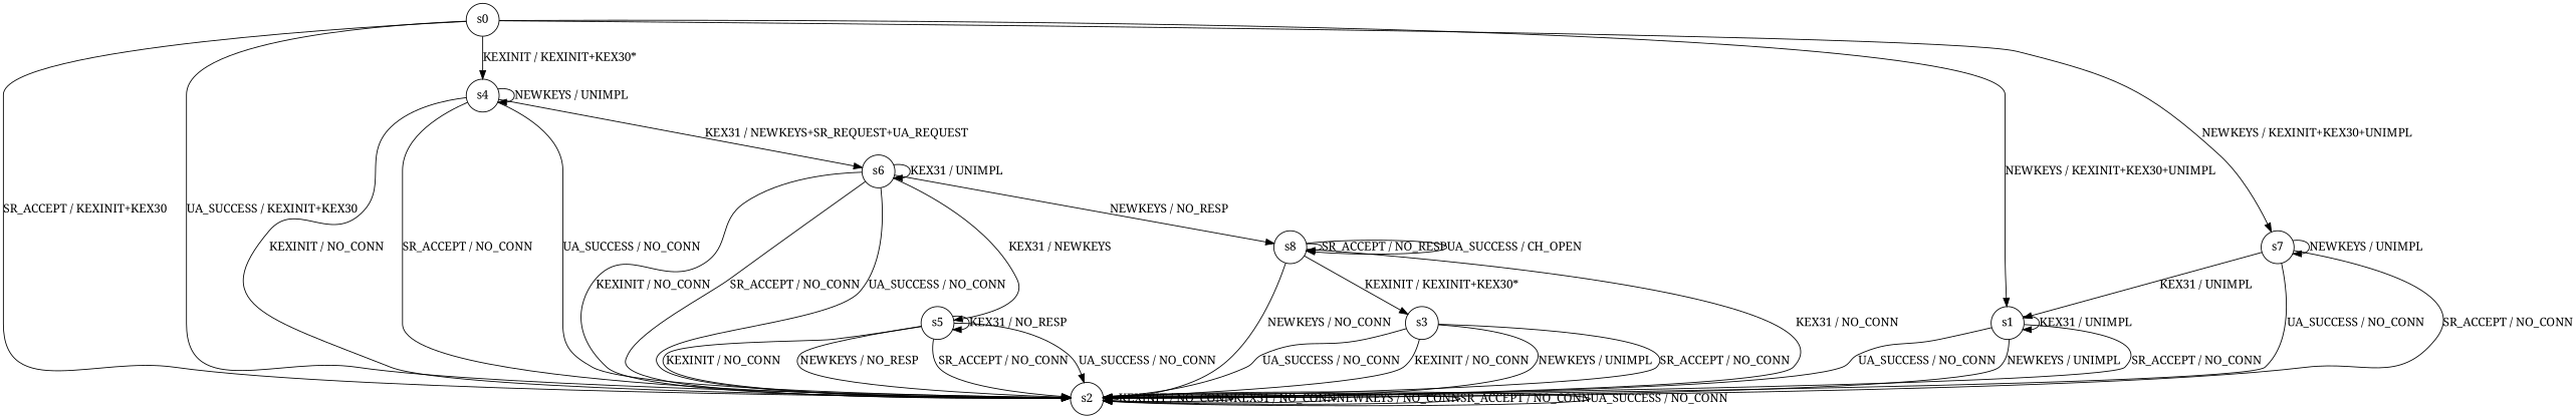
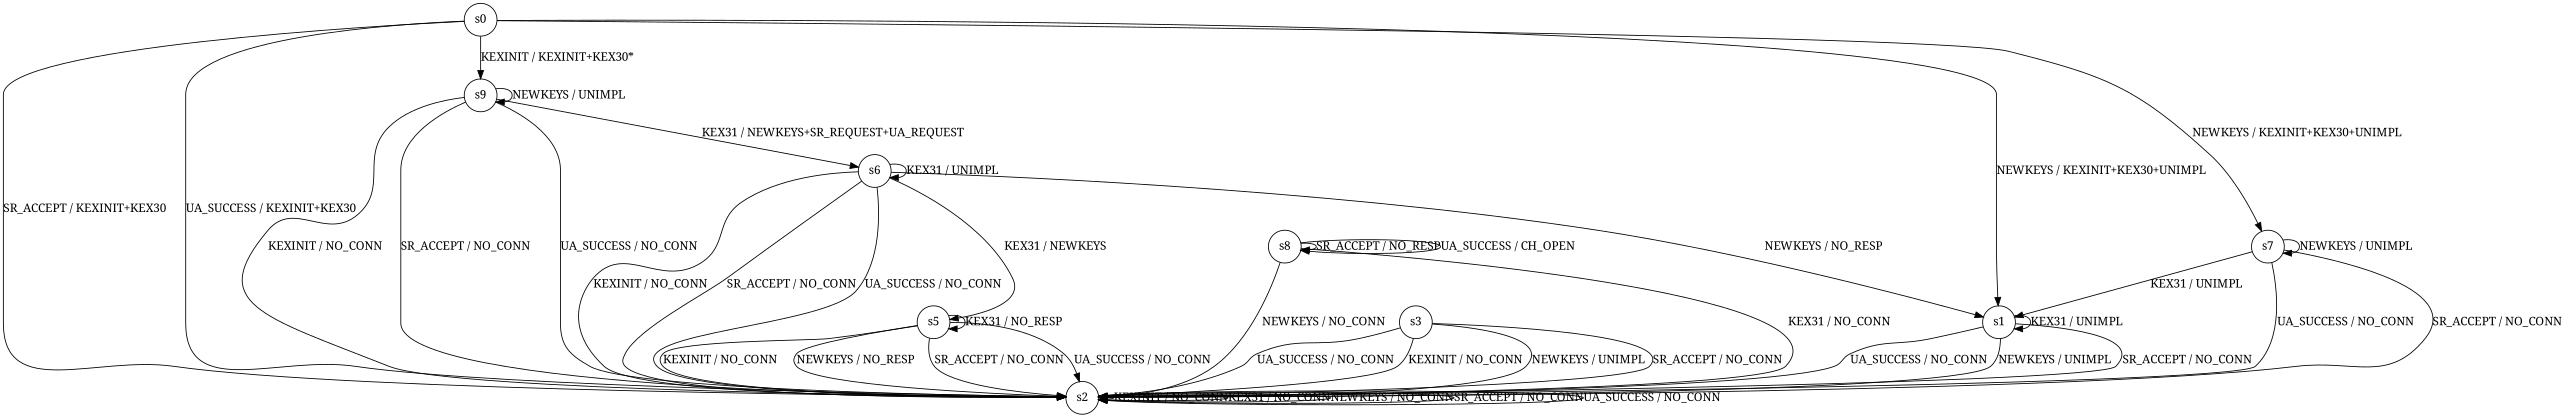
  digraph {
    fontname="Noto Serif"
    node [fontname="Noto Serif" shape=circle]
    edge [fontname="Noto Serif"]
    n1 [label=s0]
    n2 [label=s1]
    n3 [label=s2]
-   n4 [label=s4]
+   n4 [label=s9]
    n5 [label=s7]
    n6 [label=s6]
    n7 [label=s3]
    n8 [label=s5]
    n9 [label=s8]
    n1 -> n2 [label="NEWKEYS / KEXINIT+KEX30+UNIMPL"]
    n1 -> n3 [label="SR_ACCEPT / KEXINIT+KEX30"]
    n1 -> n3 [label="UA_SUCCESS / KEXINIT+KEX30"]
    n1 -> n4 [label="KEXINIT / KEXINIT+KEX30*"]
    n1 -> n5 [label="NEWKEYS / KEXINIT+KEX30+UNIMPL"]
    n2 -> n2 [label="KEX31 / UNIMPL"]
    n2 -> n3 [label="NEWKEYS / UNIMPL"]
    n2 -> n3 [label="SR_ACCEPT / NO_CONN"]
    n2 -> n3 [label="UA_SUCCESS / NO_CONN"]
    n3 -> n3 [label="KEXINIT / NO_CONN"]
    n3 -> n3 [label="KEX31 / NO_CONN"]
    n3 -> n3 [label="NEWKEYS / NO_CONN"]
    n3 -> n3 [label="SR_ACCEPT / NO_CONN"]
    n3 -> n3 [label="UA_SUCCESS / NO_CONN"]
    n4 -> n3 [label="KEXINIT / NO_CONN"]
    n4 -> n3 [label="SR_ACCEPT / NO_CONN"]
    n4 -> n3 [label="UA_SUCCESS / NO_CONN"]
    n4 -> n4 [label="NEWKEYS / UNIMPL"]
    n4 -> n6 [label="KEX31 / NEWKEYS+SR_REQUEST+UA_REQUEST"]
    n5 -> n2 [label="KEX31 / UNIMPL"]
    n5 -> n3 [label="SR_ACCEPT / NO_CONN"]
    n5 -> n3 [label="UA_SUCCESS / NO_CONN"]
    n5 -> n5 [label="NEWKEYS / UNIMPL"]
    n6 -> n3 [label="KEXINIT / NO_CONN"]
    n6 -> n3 [label="SR_ACCEPT / NO_CONN"]
    n6 -> n3 [label="UA_SUCCESS / NO_CONN"]
    n6 -> n6 [label="KEX31 / UNIMPL"]
    n6 -> n8 [label="KEX31 / NEWKEYS"]
-   n6 -> n9 [label="NEWKEYS / NO_RESP"]
+   n6 -> n2 [label="NEWKEYS / NO_RESP"]
    n7 -> n3 [label="KEXINIT / NO_CONN"]
    n7 -> n3 [label="NEWKEYS / UNIMPL"]
    n7 -> n3 [label="SR_ACCEPT / NO_CONN"]
    n7 -> n3 [label="UA_SUCCESS / NO_CONN"]
    n8 -> n3 [label="KEXINIT / NO_CONN"]
    n8 -> n3 [label="NEWKEYS / NO_RESP"]
    n8 -> n3 [label="SR_ACCEPT / NO_CONN"]
    n8 -> n3 [label="UA_SUCCESS / NO_CONN"]
    n8 -> n8 [label="KEX31 / NO_RESP"]
    n9 -> n3 [label="KEX31 / NO_CONN"]
    n9 -> n3 [label="NEWKEYS / NO_CONN"]
-   n9 -> n7 [label="KEXINIT / KEXINIT+KEX30*"]
    n9 -> n9 [label="SR_ACCEPT / NO_RESP"]
    n9 -> n9 [label="UA_SUCCESS / CH_OPEN"]
  }
